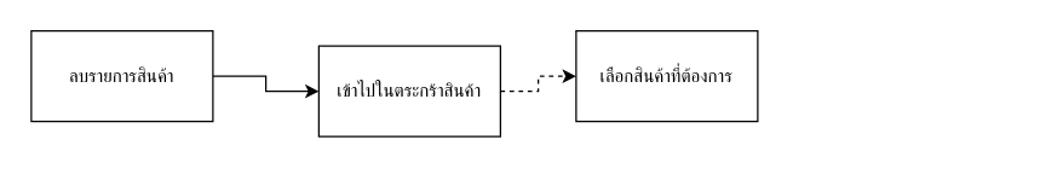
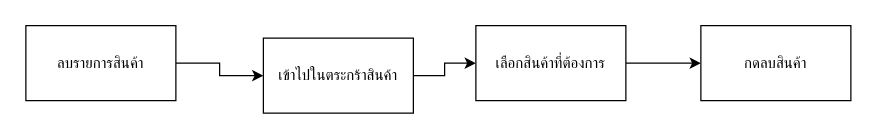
  <mxCell id="0" />
  <mxCell id="1" parent="0" />
  <mxCell id="2" style="edgeStyle=orthogonalEdgeStyle;rounded=0;orthogonalLoop=1;jettySize=auto;html=1;exitX=1;exitY=0.5;exitDx=0;exitDy=0;" edge="1" parent="1" source="3" target="5"><mxGeometry relative="1" as="geometry" /></mxCell>
  <mxCell id="3" value="ลบรายการสินค้า" style="rounded=0;whiteSpace=wrap;html=1;" vertex="1" parent="1"><mxGeometry x="20" y="20" width="120" height="60" as="geometry" /></mxCell>
- <mxCell id="4" style="edgeStyle=orthogonalEdgeStyle;rounded=0;orthogonalLoop=1;jettySize=auto;html=1;exitX=1;exitY=0.5;exitDx=0;exitDy=0;entryX=0;entryY=0.5;entryDx=0;entryDy=0;dashed=1;" edge="1" parent="1" source="5" target="7"><mxGeometry relative="1" as="geometry" /></mxCell>
+ <mxCell id="4" style="edgeStyle=orthogonalEdgeStyle;rounded=0;orthogonalLoop=1;jettySize=auto;html=1;exitX=1;exitY=0.5;exitDx=0;exitDy=0;entryX=0;entryY=0.5;entryDx=0;entryDy=0;" edge="1" parent="1" source="5" target="7"><mxGeometry relative="1" as="geometry" /></mxCell>
  <mxCell id="5" value="เข้าไปในตระกร้าสินค้า" style="rounded=0;whiteSpace=wrap;html=1;" vertex="1" parent="1"><mxGeometry x="210" y="30" width="120" height="60" as="geometry" /></mxCell>
+ <mxCell id="6" style="edgeStyle=orthogonalEdgeStyle;rounded=0;orthogonalLoop=1;jettySize=auto;html=1;exitX=1;exitY=0.5;exitDx=0;exitDy=0;entryX=0;entryY=0.5;entryDx=0;entryDy=0;" edge="1" parent="1" source="7" target="8"><mxGeometry relative="1" as="geometry" /></mxCell>
  <mxCell id="7" value="เลือกสินค้าที่ต้องการ" style="rounded=0;whiteSpace=wrap;html=1;" vertex="1" parent="1"><mxGeometry x="380" y="20" width="120" height="60" as="geometry" /></mxCell>
+ <mxCell id="8" value="กดลบสินค้า" style="rounded=0;whiteSpace=wrap;html=1;" vertex="1" parent="1"><mxGeometry x="560" y="20" width="120" height="60" as="geometry" /></mxCell>
